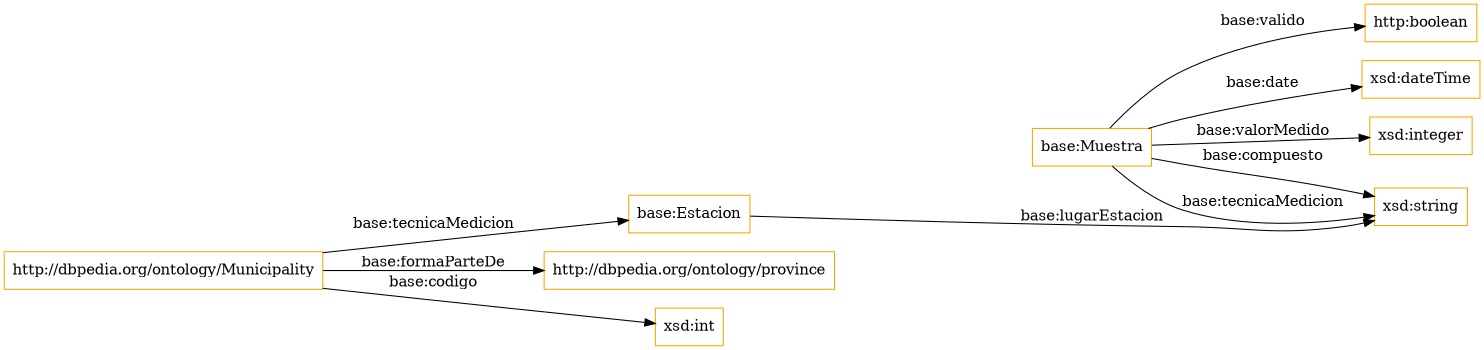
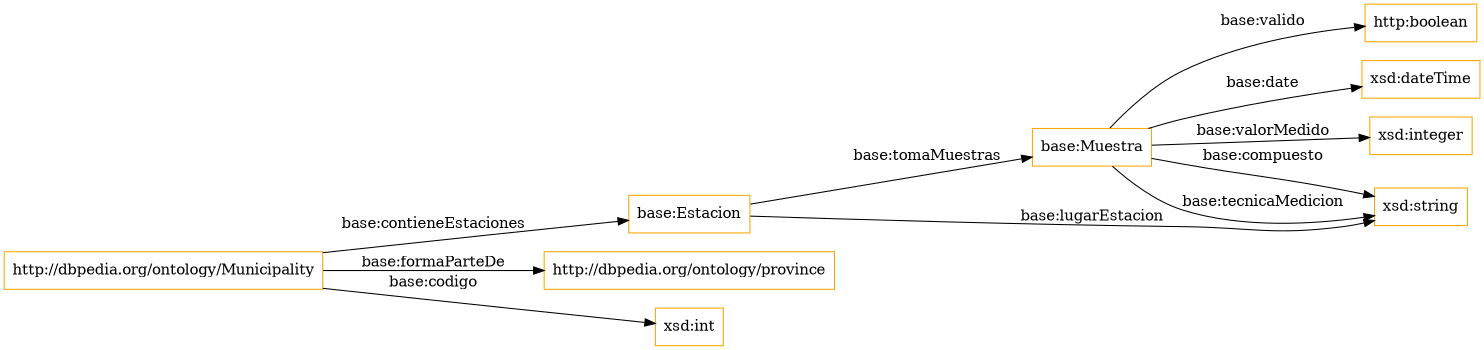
  digraph {
    rankdir=LR
    node [color=orange shape=rectangle]
    "base:Muestra"
    "xsd:integer"
    "xsd:string"
    n4 [label="http:boolean"]
    "xsd:dateTime"
    "base:Estacion"
    "http://dbpedia.org/ontology/Municipality"
    "http://dbpedia.org/ontology/province"
    "xsd:int"
    "base:Muestra" -> "xsd:integer" [label="base:valorMedido"]
    "base:Muestra" -> "xsd:string" [label="base:compuesto"]
    "base:Muestra" -> "xsd:string" [label="base:tecnicaMedicion"]
    "base:Muestra" -> n4 [label="base:valido"]
    "base:Muestra" -> "xsd:dateTime" [label="base:date"]
+   "base:Estacion" -> "base:Muestra" [label="base:tomaMuestras"]
    "base:Estacion" -> "xsd:string" [label="base:lugarEstacion"]
-   "http://dbpedia.org/ontology/Municipality" -> "base:Estacion" [label="base:tecnicaMedicion"]
+   "http://dbpedia.org/ontology/Municipality" -> "base:Estacion" [label="base:contieneEstaciones"]
    "http://dbpedia.org/ontology/Municipality" -> "http://dbpedia.org/ontology/province" [label="base:formaParteDe"]
    "http://dbpedia.org/ontology/Municipality" -> "xsd:int" [label="base:codigo"]
  }
